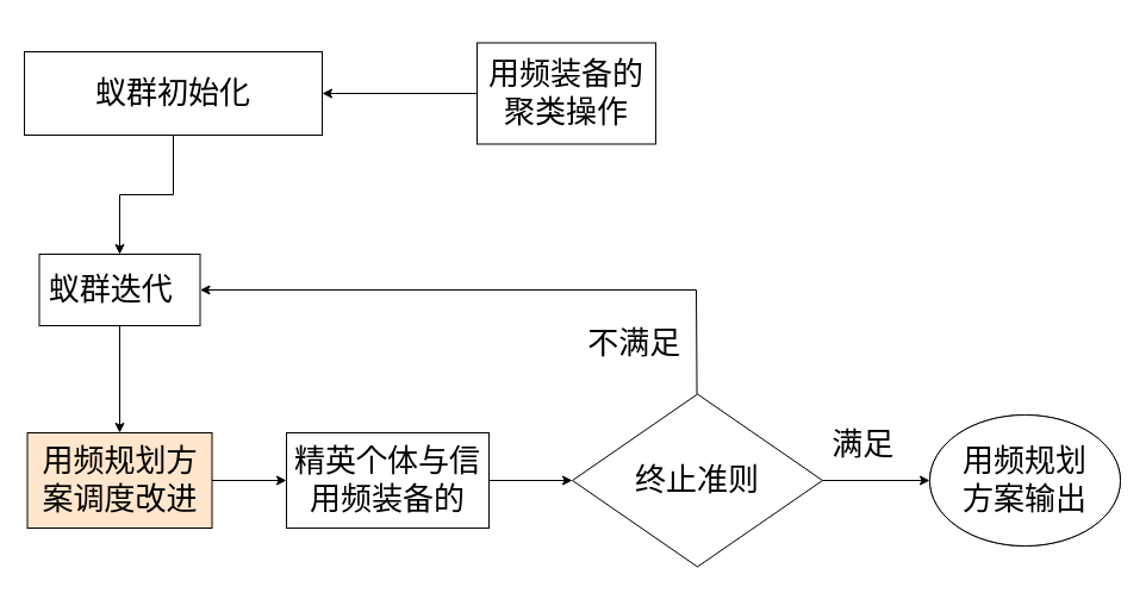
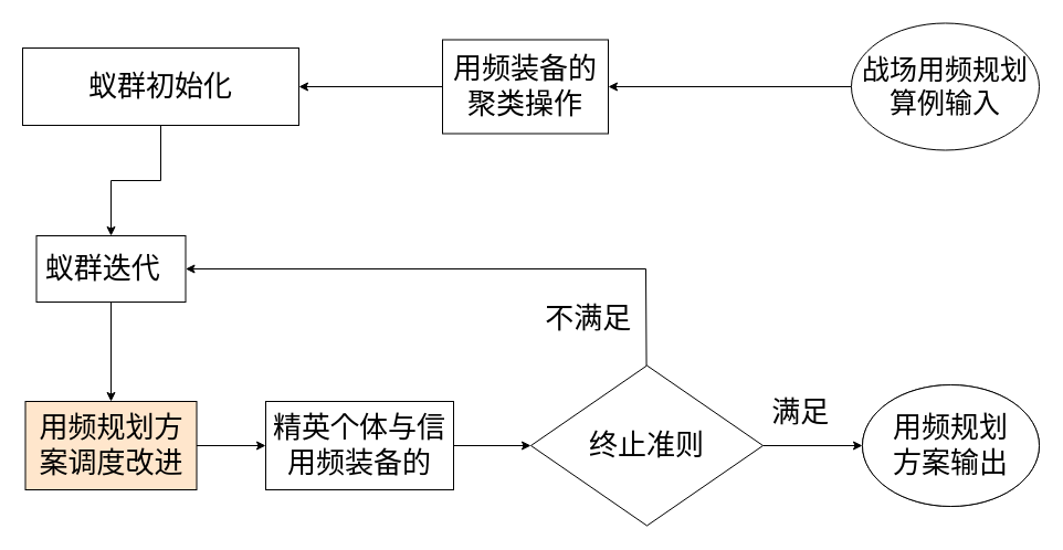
  <mxCell id="0" />
  <mxCell id="1" parent="0" />
  <mxCell id="2" style="edgeStyle=orthogonalEdgeStyle;rounded=0;orthogonalLoop=1;jettySize=auto;html=1;entryX=1;entryY=0.5;entryDx=0;entryDy=0;" parent="1" source="3" target="5" edge="1"><mxGeometry relative="1" as="geometry" /></mxCell>
  <mxCell id="3" value="&lt;div align=&quot;center&quot;&gt;&lt;pre&gt;&lt;font style=&quot;font-size: 26px&quot;&gt;用频装备的&lt;br&gt;&lt;/font&gt;&lt;font style=&quot;font-size: 26px&quot;&gt;  聚类操作  &lt;/font&gt;&lt;/pre&gt;&lt;/div&gt;" style="rounded=0;whiteSpace=wrap;html=1;align=center;" parent="1" vertex="1"><mxGeometry x="400" y="35.5" width="150" height="85" as="geometry" /></mxCell>
  <mxCell id="4" style="edgeStyle=orthogonalEdgeStyle;rounded=0;orthogonalLoop=1;jettySize=auto;html=1;entryX=0.5;entryY=0;entryDx=0;entryDy=0;" parent="1" source="5" target="7" edge="1"><mxGeometry relative="1" as="geometry" /></mxCell>
  <mxCell id="5" value="&lt;div align=&quot;center&quot;&gt;&lt;pre&gt;&lt;font style=&quot;font-size: 26px&quot;&gt; 蚁群初始化 &lt;/font&gt;&lt;/pre&gt;&lt;/div&gt;" style="rounded=0;whiteSpace=wrap;html=1;align=center;" parent="1" vertex="1"><mxGeometry x="20" y="43" width="250" height="70" as="geometry" /></mxCell>
  <mxCell id="6" style="edgeStyle=orthogonalEdgeStyle;rounded=0;orthogonalLoop=1;jettySize=auto;html=1;entryX=0.5;entryY=0;entryDx=0;entryDy=0;" parent="1" source="7" target="9" edge="1"><mxGeometry relative="1" as="geometry" /></mxCell>
  <mxCell id="7" value="&lt;pre&gt;&lt;font style=&quot;font-size: 26px&quot;&gt;蚁群迭代 &lt;/font&gt;&lt;/pre&gt;" style="rounded=0;whiteSpace=wrap;html=1;" parent="1" vertex="1"><mxGeometry x="32.5" y="213" width="135" height="60" as="geometry" /></mxCell>
  <mxCell id="8" value="" style="edgeStyle=none;rounded=0;orthogonalLoop=1;jettySize=auto;html=1;" parent="1" source="9" target="12" edge="1"><mxGeometry relative="1" as="geometry" /></mxCell>
  <mxCell id="9" value="&lt;pre&gt;&lt;font style=&quot;font-size: 26px&quot;&gt;用频规划方&lt;br&gt; 案调度改进 &lt;/font&gt;&lt;/pre&gt;" style="rounded=0;whiteSpace=wrap;html=1;fillColor=#ffe6cc;" parent="1" vertex="1"><mxGeometry x="22.5" y="363" width="155" height="80" as="geometry" /></mxCell>
  <mxCell id="10" value="" style="edgeStyle=none;rounded=0;orthogonalLoop=1;jettySize=auto;html=1;entryX=0;entryY=0.5;entryDx=0;entryDy=0;entryPerimeter=0;" parent="1" source="12" target="12" edge="1"><mxGeometry relative="1" as="geometry" /></mxCell>
  <mxCell id="11" style="edgeStyle=none;rounded=0;orthogonalLoop=1;jettySize=auto;html=1;entryX=0;entryY=0.5;entryDx=0;entryDy=0;" parent="1" source="12" target="15" edge="1"><mxGeometry relative="1" as="geometry" /></mxCell>
  <mxCell id="12" value="&lt;pre&gt;&lt;font style=&quot;font-size: 26px&quot;&gt;精英个体与信&lt;br&gt; 用频装备的 &lt;/font&gt;&lt;/pre&gt;" style="rounded=0;whiteSpace=wrap;html=1;" parent="1" vertex="1"><mxGeometry x="240" y="363" width="170" height="80" as="geometry" /></mxCell>
  <mxCell id="13" style="edgeStyle=none;rounded=0;orthogonalLoop=1;jettySize=auto;html=1;" parent="1" source="15" target="16" edge="1"><mxGeometry relative="1" as="geometry" /></mxCell>
  <mxCell id="14" style="edgeStyle=none;rounded=0;orthogonalLoop=1;jettySize=auto;html=1;entryX=1;entryY=0.5;entryDx=0;entryDy=0;" parent="1" source="15" target="7" edge="1"><mxGeometry relative="1" as="geometry"><mxPoint x="170" y="263" as="targetPoint" /><Array as="points"><mxPoint x="584" y="243" /></Array></mxGeometry></mxCell>
  <mxCell id="15" value="&lt;div align=&quot;center&quot;&gt;&lt;pre&gt;&lt;font style=&quot;font-size: 26px&quot;&gt;  终止准则  &lt;/font&gt;&lt;/pre&gt;&lt;/div&gt;" style="rhombus;whiteSpace=wrap;html=1;rounded=0;align=center;" parent="1" vertex="1"><mxGeometry x="480" y="330.5" width="210" height="145" as="geometry" /></mxCell>
  <mxCell id="16" value="&lt;div&gt;&lt;font style=&quot;font-size: 26px&quot;&gt;用频规划&lt;/font&gt;&lt;/div&gt;&lt;div&gt;&lt;font style=&quot;font-size: 26px&quot;&gt;方案输出&lt;/font&gt;&lt;/div&gt;" style="ellipse;whiteSpace=wrap;html=1;rounded=0;" parent="1" vertex="1"><mxGeometry x="780" y="348" width="160" height="110" as="geometry" /></mxCell>
  <mxCell id="17" value="&lt;pre&gt;&lt;font style=&quot;font-size: 26px&quot;&gt;不满足 &lt;/font&gt;&lt;/pre&gt;" style="text;html=1;strokeColor=none;fillColor=none;align=center;verticalAlign=middle;whiteSpace=wrap;rounded=0;" parent="1" vertex="1"><mxGeometry x="450" y="228" width="180" height="120" as="geometry" /></mxCell>
  <mxCell id="18" value="&lt;pre&gt;&lt;font style=&quot;font-size: 26px&quot;&gt;满足  &lt;/font&gt;&lt;/pre&gt;" style="text;html=1;strokeColor=none;fillColor=none;align=center;verticalAlign=middle;whiteSpace=wrap;rounded=0;" parent="1" vertex="1"><mxGeometry x="650" y="313" width="180" height="120" as="geometry" /></mxCell>
  <mxCell id="19" value="&lt;div&gt;&lt;pre&gt;&lt;font style=&quot;font-size: 26px&quot;&gt;用频规划&lt;br&gt;方案输出&lt;/font&gt;&lt;/pre&gt;&lt;/div&gt;" style="ellipse;whiteSpace=wrap;html=1;rounded=0;" parent="1" vertex="1"><mxGeometry x="780" y="348" width="160" height="110" as="geometry" /></mxCell>
+ <mxCell id="20" style="edgeStyle=orthogonalEdgeStyle;rounded=0;orthogonalLoop=1;jettySize=auto;html=1;entryX=1;entryY=0.5;entryDx=0;entryDy=0;" parent="1" source="21" target="3" edge="1"><mxGeometry relative="1" as="geometry" /></mxCell>
+ <mxCell id="21" value="&lt;div style=&quot;font-size: 25px&quot;&gt;&lt;pre&gt;&lt;font style=&quot;font-size: 25px&quot;&gt;战场用频规划&lt;br&gt;算例输入&lt;/font&gt;&lt;/pre&gt;&lt;/div&gt;" style="ellipse;whiteSpace=wrap;html=1;rounded=0;" parent="1" vertex="1"><mxGeometry x="770" y="20.5" width="170" height="115" as="geometry" /></mxCell>
